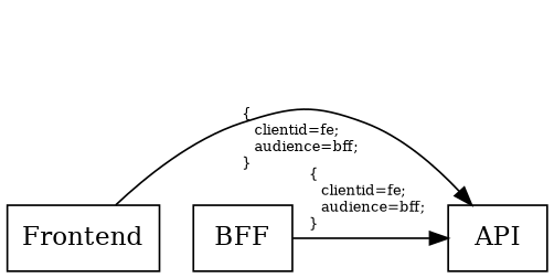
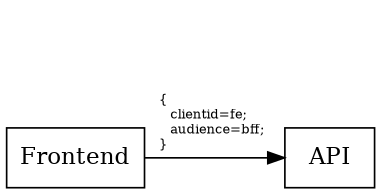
  digraph {
    node [shape=rect]
    edge [align=left fontsize=8]
    Frontend
-   BFF
    API
    helper [style=invis shape=""]
    subgraph sub_1 {
      rank=same
      Frontend
-     BFF
      API
    }
    Frontend -> API [label="{\l   clientid=fe; \l   audience=bff; \l}\l"]
-   BFF -> API [label="{\l   clientid=fe; \l   audience=bff; \l}\l"]
    helper -> Frontend [style=invis align="" fontsize=""]
  }
